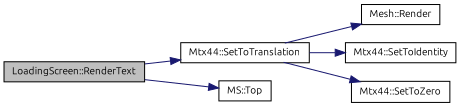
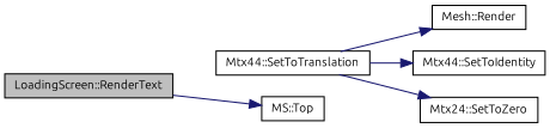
  digraph {
    fontname=Ubuntu
    rankdir=LR
    node [color=black fontname=Ubuntu fontsize=10 shape=record]
    edge [color=midnightblue fontname=Ubuntu fontsize=10 labelfontname=Helvetica labelfontsize=10 style=solid]
    n1 [fillcolor=grey75 fontcolor=black height=0.2 label="LoadingScreen::RenderText" style=filled width=0.4]
    n2 [height=0.2 label="Mtx44::SetToTranslation" width=0.4]
    n3 [height=0.2 label="MS::Top" width=0.4]
    n4 [height=0.2 label="Mesh::Render" width=0.4]
    n5 [height=0.2 label="Mtx44::SetToIdentity" width=0.4]
-   n6 [height=0.2 label="Mtx44::SetToZero" width=0.4]
-   n1 -> n2
+   n6 [height=0.2 label="Mtx24::SetToZero" width=0.4]
    n1 -> n3
    n2 -> n4
    n2 -> n5
    n2 -> n6
  }
